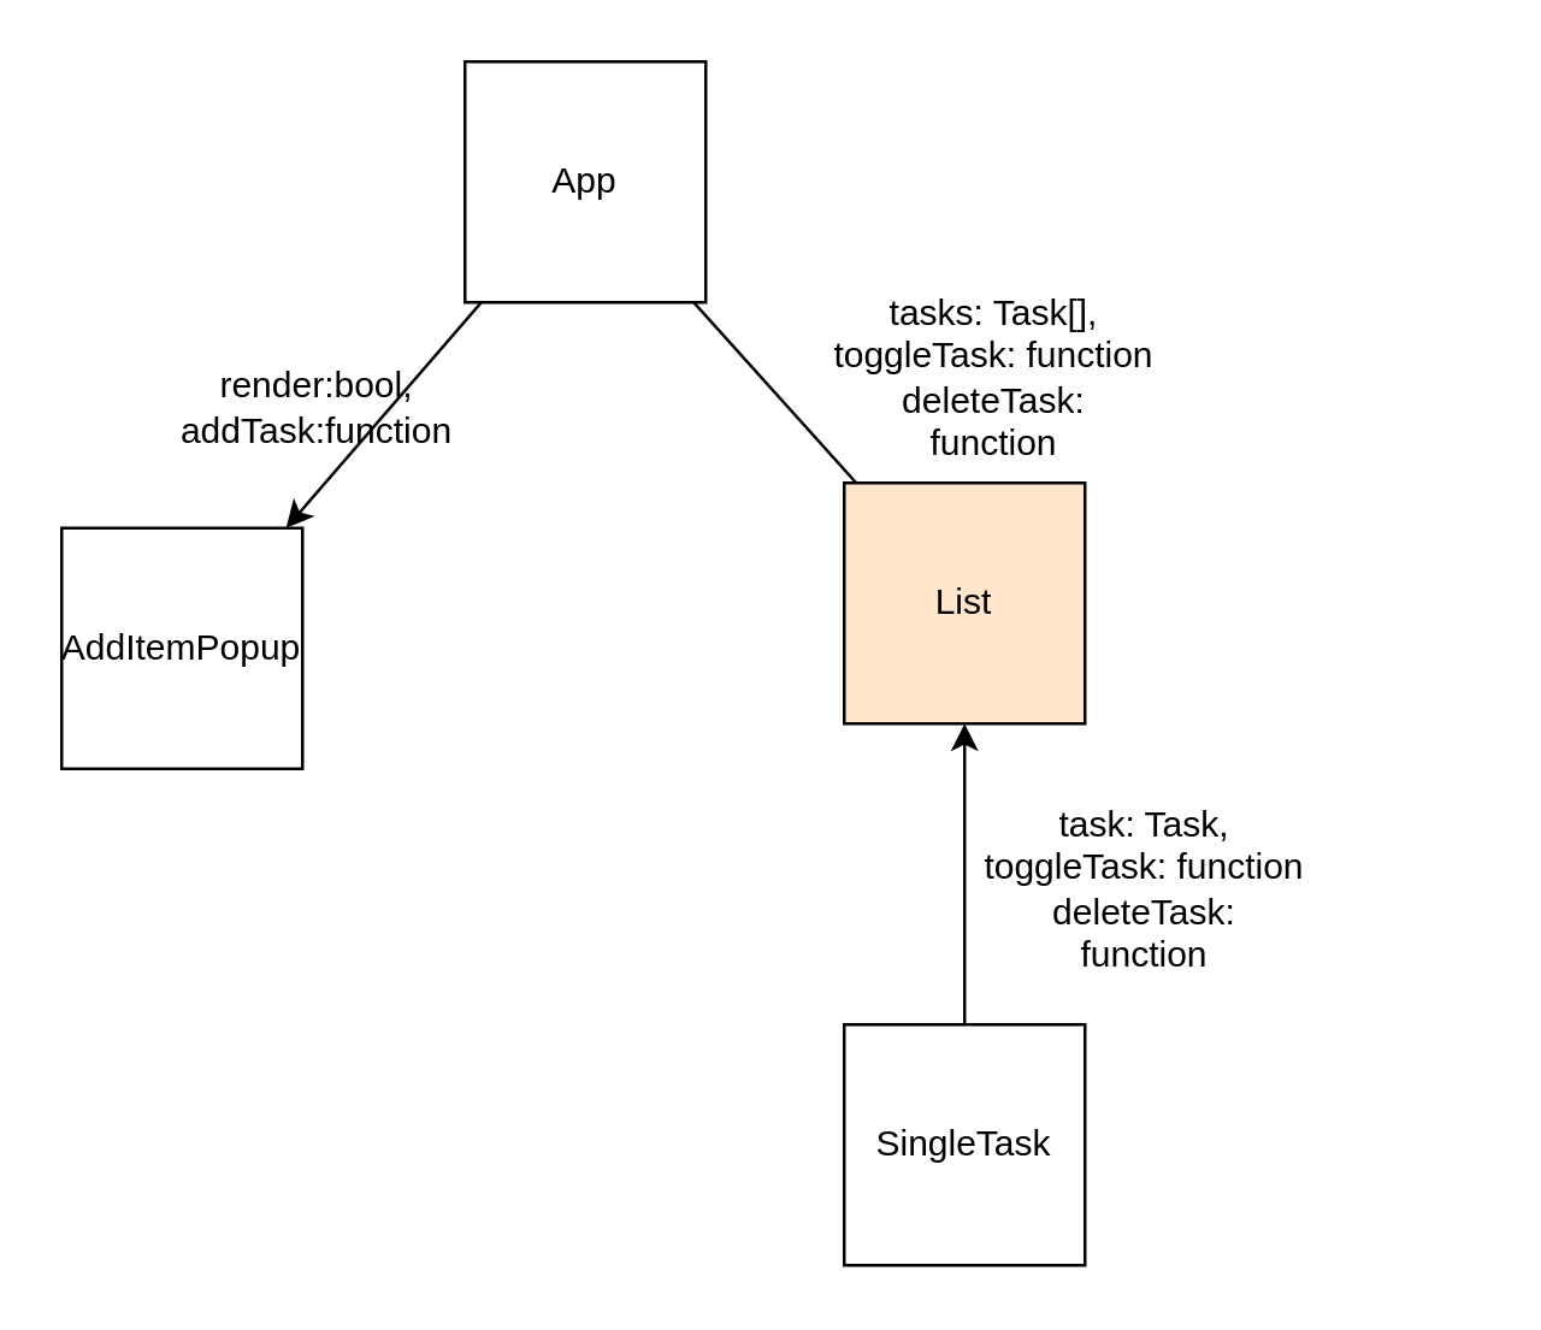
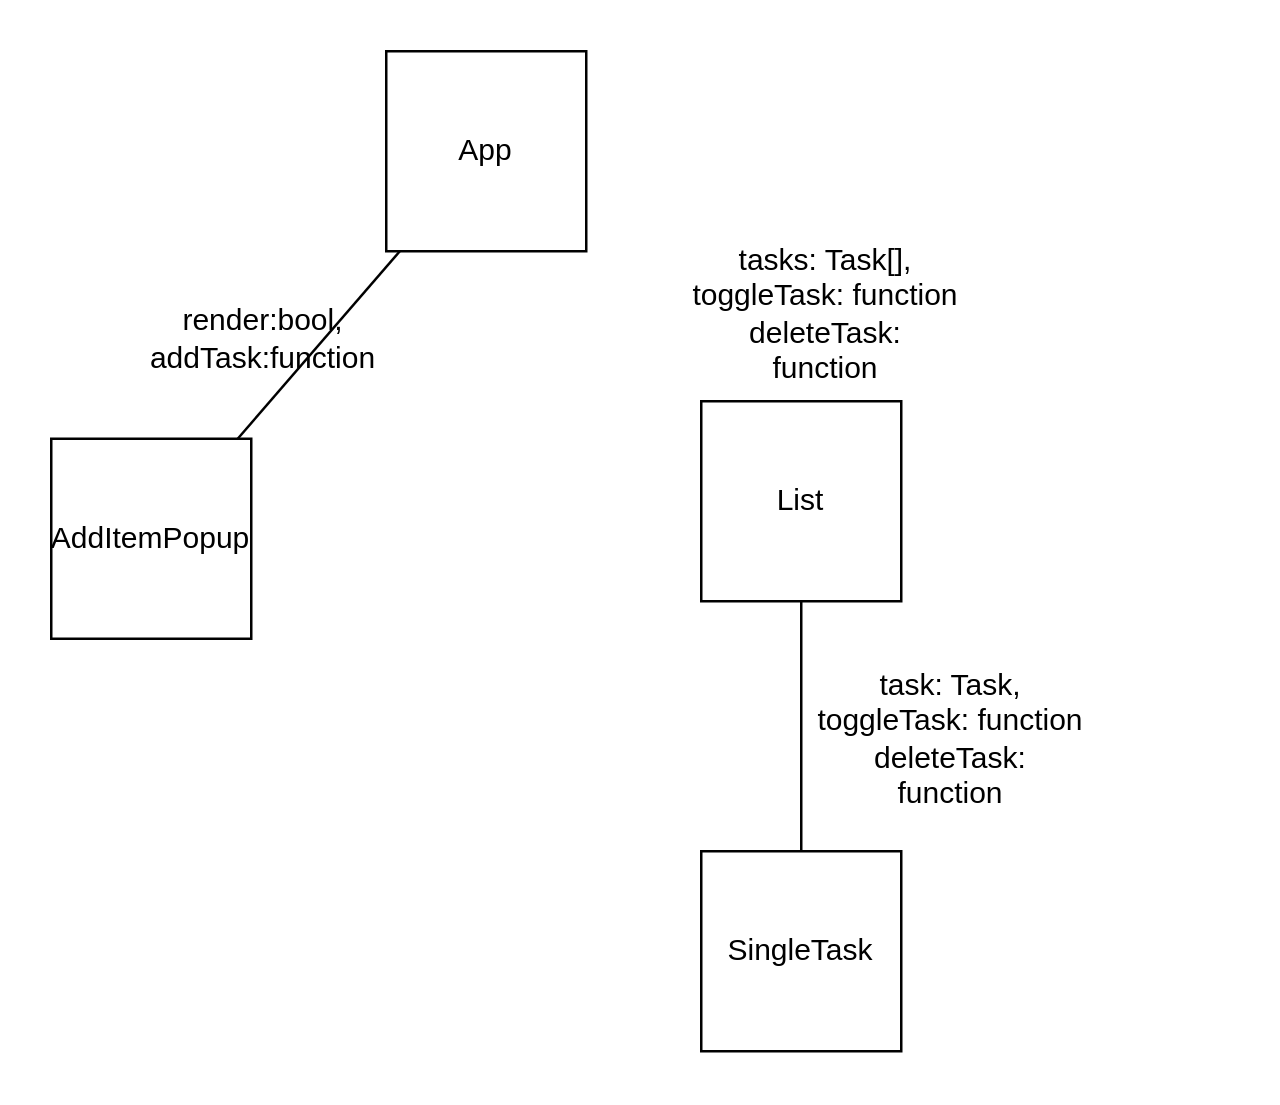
  <mxCell id="0" />
  <mxCell id="1" parent="0" />
  <mxCell id="2" value="App" style="whiteSpace=wrap;html=1;aspect=fixed;" vertex="1" parent="1"><mxGeometry x="154" y="20" width="80" height="80" as="geometry" /></mxCell>
- <mxCell id="3" value="" style="endArrow=classic;html=1;rounded=0;" edge="1" parent="1" source="2" target="4"><mxGeometry width="50" height="50" relative="1" as="geometry"><mxPoint x="104" y="150" as="sourcePoint" /><mxPoint x="154" y="100" as="targetPoint" /></mxGeometry></mxCell>
+ <mxCell id="3" value="" style="endArrow=none;html=1;rounded=0;" edge="1" parent="1" source="2" target="4"><mxGeometry width="50" height="50" relative="1" as="geometry"><mxPoint x="104" y="150" as="sourcePoint" /><mxPoint x="154" y="100" as="targetPoint" /></mxGeometry></mxCell>
  <mxCell id="4" value="AddItemPopup" style="whiteSpace=wrap;html=1;aspect=fixed;" vertex="1" parent="1"><mxGeometry x="20" y="175" width="80" height="80" as="geometry" /></mxCell>
- <mxCell id="5" value="List" style="whiteSpace=wrap;html=1;aspect=fixed;fillColor=#ffe6cc;" vertex="1" parent="1"><mxGeometry x="280" y="160" width="80" height="80" as="geometry" /></mxCell>
- <mxCell id="6" value="" style="endArrow=none;html=1;rounded=0;" edge="1" parent="1" source="5" target="2"><mxGeometry width="50" height="50" relative="1" as="geometry"><mxPoint x="170" y="250" as="sourcePoint" /><mxPoint x="220" y="200" as="targetPoint" /></mxGeometry></mxCell>
- <mxCell id="7" value="" style="endArrow=classic;html=1;rounded=0;entryX=0.5;entryY=1;entryDx=0;entryDy=0;exitX=0.5;exitY=0;exitDx=0;exitDy=0;" edge="1" parent="1" source="8" target="5"><mxGeometry width="50" height="50" relative="1" as="geometry"><mxPoint x="320" y="310" as="sourcePoint" /><mxPoint x="280" y="200" as="targetPoint" /></mxGeometry></mxCell>
+ <mxCell id="5" value="List" style="whiteSpace=wrap;html=1;aspect=fixed;" vertex="1" parent="1"><mxGeometry x="280" y="160" width="80" height="80" as="geometry" /></mxCell>
+ <mxCell id="7" value="" style="endArrow=none;html=1;rounded=0;entryX=0.5;entryY=1;entryDx=0;entryDy=0;exitX=0.5;exitY=0;exitDx=0;exitDy=0;" edge="1" parent="1" source="8" target="5"><mxGeometry width="50" height="50" relative="1" as="geometry"><mxPoint x="320" y="310" as="sourcePoint" /><mxPoint x="280" y="200" as="targetPoint" /></mxGeometry></mxCell>
  <mxCell id="8" value="SingleTask" style="whiteSpace=wrap;html=1;aspect=fixed;" vertex="1" parent="1"><mxGeometry x="280" y="340" width="80" height="80" as="geometry" /></mxCell>
  <mxCell id="9" value="render:bool,&lt;div&gt;addTask:function&lt;/div&gt;" style="text;html=1;align=center;verticalAlign=middle;whiteSpace=wrap;rounded=0;" vertex="1" parent="1"><mxGeometry x="50" y="120" width="110" height="30" as="geometry" /></mxCell>
  <mxCell id="10" value="tasks: Task[],&lt;div&gt;toggleTask: function&lt;/div&gt;&lt;div&gt;deleteTask:&lt;/div&gt;&lt;div&gt;function&lt;/div&gt;" style="text;html=1;align=center;verticalAlign=middle;whiteSpace=wrap;rounded=0;" vertex="1" parent="1"><mxGeometry x="220" y="70" width="220" height="110" as="geometry" /></mxCell>
  <mxCell id="11" value="task: Task,&lt;div&gt;toggleTask: function&lt;/div&gt;&lt;div&gt;deleteTask:&lt;/div&gt;&lt;div&gt;function&lt;/div&gt;" style="text;html=1;align=center;verticalAlign=middle;whiteSpace=wrap;rounded=0;" vertex="1" parent="1"><mxGeometry x="270" y="240" width="220" height="110" as="geometry" /></mxCell>
